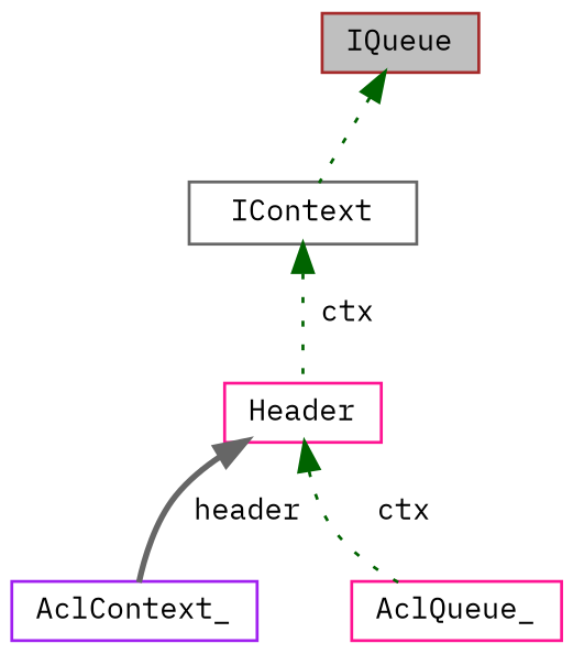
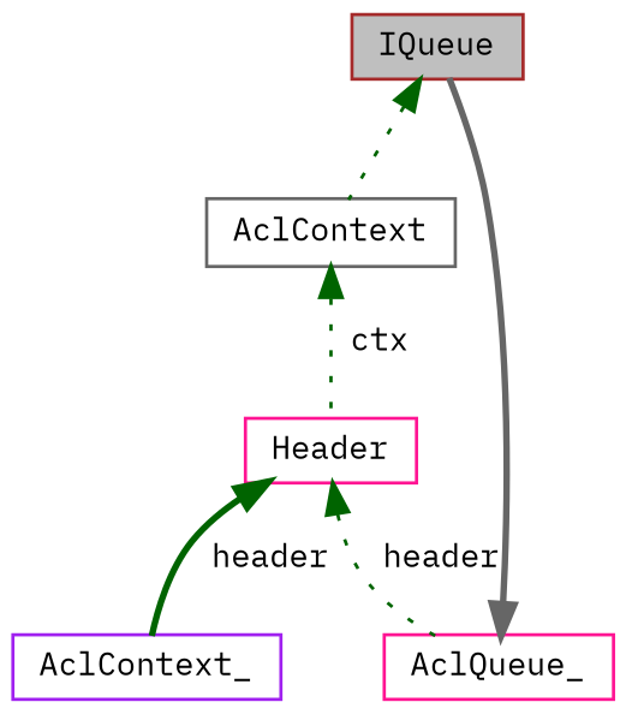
  digraph {
    fontname="IBM Plex Mono"
    node [color=deeppink fillcolor=white fontname="IBM Plex Mono" fontsize=10 shape=record style=filled]
    edge [color=darkgreen dir=back fontname="IBM Plex Mono" fontsize=10 labelfontname=Helvetica labelfontsize=10 style=dotted]
    n1 [color=brown fillcolor=grey75 fontcolor=black height=0.2 label=IQueue width=0.4]
-   n2 [color=gray40 height=0.2 label=IContext width=0.4]
+   n2 [color=gray40 height=0.2 label=AclContext width=0.4]
    n3 [height=0.2 label=AclQueue_ width=0.4]
    n4 [height=0.2 label=Header width=0.4]
    n5 [color=purple height=0.2 label=AclContext_ width=0.4]
    n1 -> n2
    n2 -> n4 [label=" ctx"]
-   n4 -> n3 [label=" ctx"]
-   n4 -> n5 [color=gray40 label=" header" style=bold]
+   n3 -> n1 [color=gray40 style=bold]
+   n4 -> n3 [label=" header"]
+   n4 -> n5 [label=" header" style=bold]
  }
